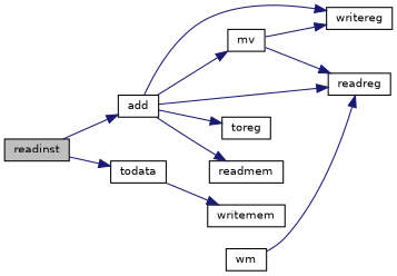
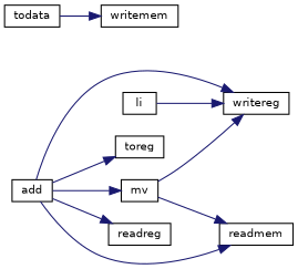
  digraph {
    rankdir=LR
    node [color=black fillcolor=white fontname=Helvetica fontsize=10 shape=record style=filled]
    edge [color=midnightblue fontname=Helvetica fontsize=10 labelfontname=Helvetica labelfontsize=10 style=solid]
-   n1 [fillcolor=grey75 fontcolor=black height=0.2 label=readinst width=0.4]
    n2 [height=0.2 label=add width=0.4]
    n3 [height=0.2 label=todata width=0.4]
    n4 [height=0.2 label=mv width=0.4]
    n5 [height=0.2 label=toreg width=0.4]
    n6 [height=0.2 label=readmem width=0.4]
    n7 [height=0.2 label=readreg width=0.4]
    n8 [height=0.2 label=writereg width=0.4]
+   n9 [height=0.2 label=li width=0.4]
    n10 [height=0.2 label=writemem width=0.4]
-   n11 [height=0.2 label=wm width=0.4]
-   n1 -> n2
-   n1 -> n3
    n2 -> n4
    n2 -> n5
    n2 -> n6
    n2 -> n7
    n2 -> n8
    n3 -> n10
-   n4 -> n7
+   n4 -> n6
    n4 -> n8
-   n11 -> n7
+   n9 -> n8
  }
